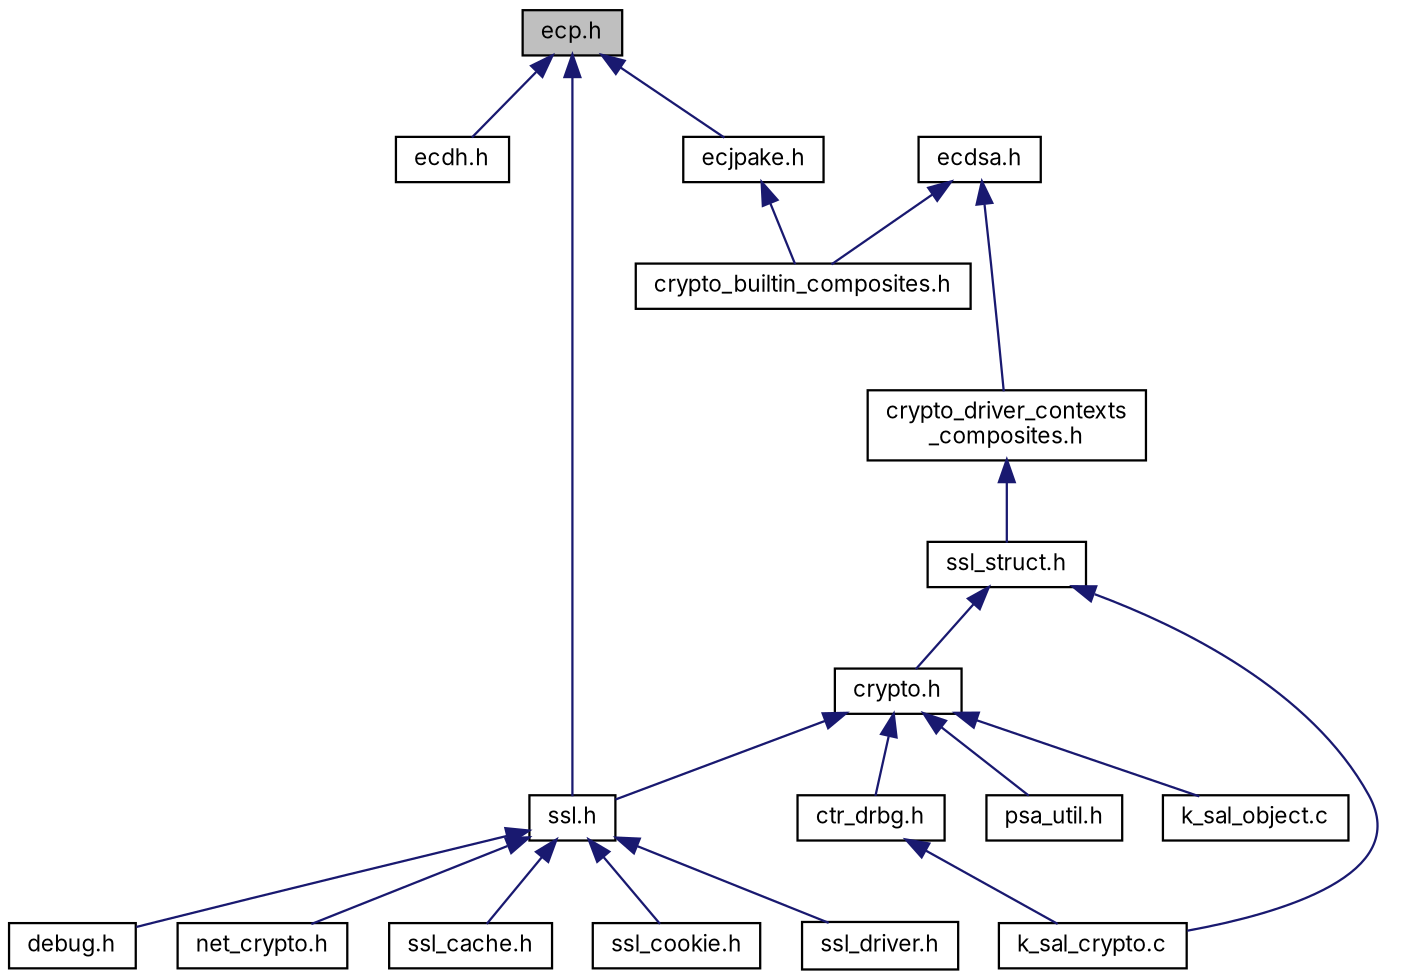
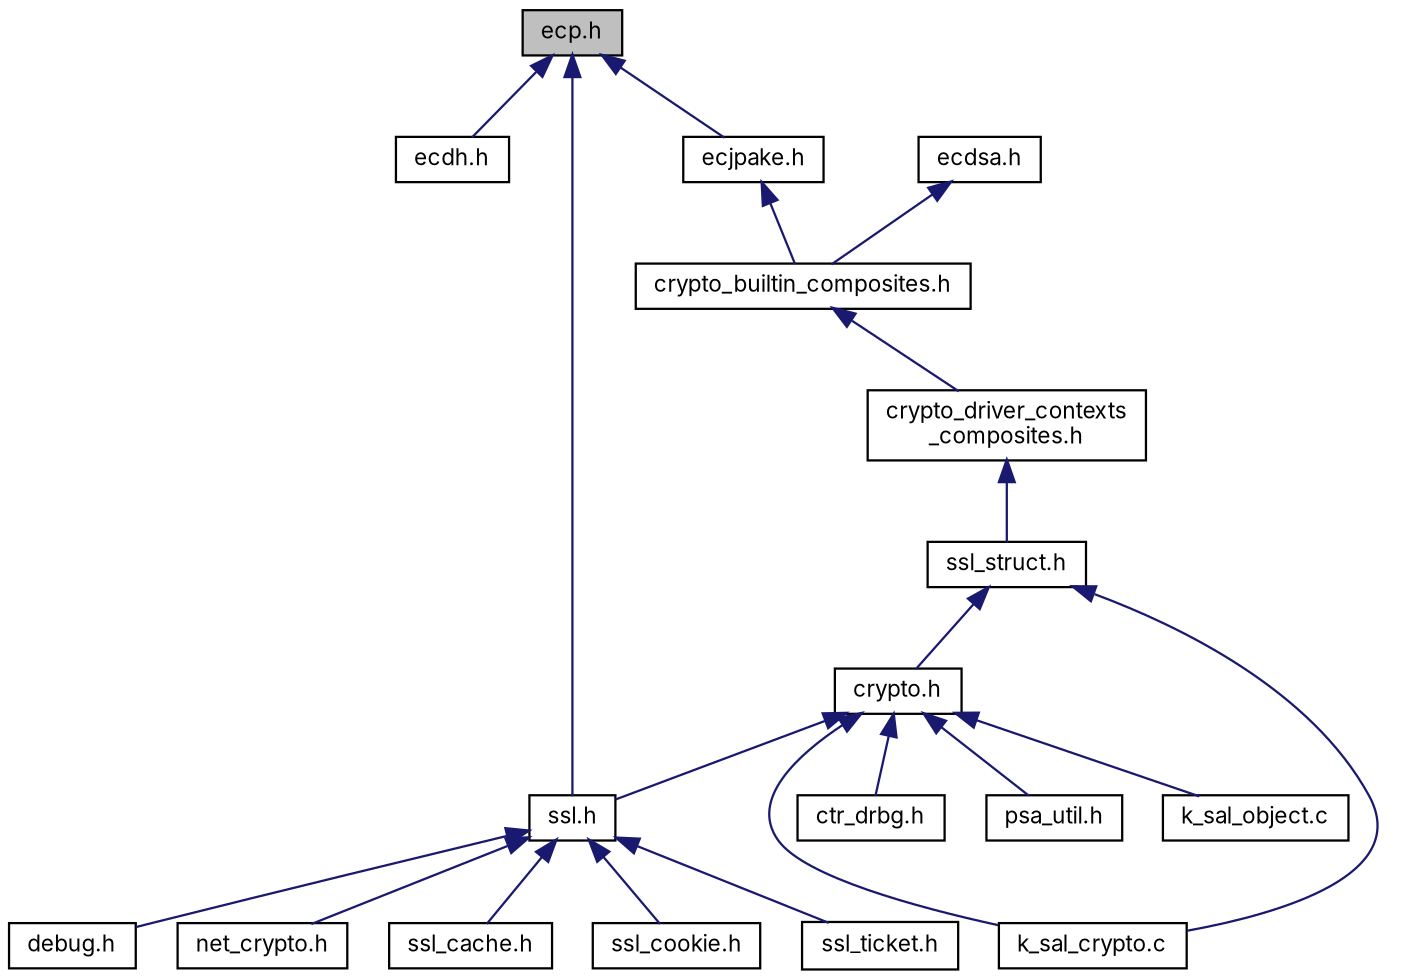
  digraph {
    fontname=Inter
    node [color=black fillcolor=white fontname=Inter fontsize=10 shape=record style=filled]
    edge [color=midnightblue dir=back fontname=Inter fontsize=10 labelfontname=Helvetica labelfontsize=10 style=solid]
    n1 [fillcolor=grey75 fontcolor=black height=0.2 label="ecp.h" width=0.4]
    n2 [height=0.2 label="ecdh.h" width=0.4]
    n3 [height=0.2 label="ssl.h" width=0.4]
    n4 [height=0.2 label="ecjpake.h" width=0.4]
    n5 [height=0.2 label="ecdsa.h" width=0.4]
    n6 [height=0.2 label="crypto_builtin_composites.h" width=0.4]
    n7 [height=0.2 label="debug.h" width=0.4]
    n8 [height=0.2 label="net_crypto.h" width=0.4]
    n9 [height=0.2 label="ssl_cache.h" width=0.4]
    n10 [height=0.2 label="ssl_cookie.h" width=0.4]
-   n11 [height=0.2 label="ssl_driver.h" width=0.4]
+   n11 [height=0.2 label="ssl_ticket.h" width=0.4]
    n12 [height=0.2 label="crypto_driver_contexts\l_composites.h" width=0.4]
    n13 [height=0.2 label="ssl_struct.h" width=0.4]
    n14 [height=0.2 label="crypto.h" width=0.4]
    n15 [height=0.2 label="k_sal_crypto.c" width=0.4]
    n16 [height=0.2 label="ctr_drbg.h" width=0.4]
    n17 [height=0.2 label="psa_util.h" width=0.4]
    n18 [height=0.2 label="k_sal_object.c" width=0.4]
    n1 -> n2
    n1 -> n3
    n1 -> n4
    n3 -> n7
    n3 -> n8
    n3 -> n9
    n3 -> n10
    n3 -> n11
    n4 -> n6
    n5 -> n6
-   n5 -> n12
+   n6 -> n12
    n12 -> n13
    n13 -> n14
    n13 -> n15
    n14 -> n3
-   n16 -> n15
+   n14 -> n15
    n14 -> n16
    n14 -> n17
    n14 -> n18
  }
